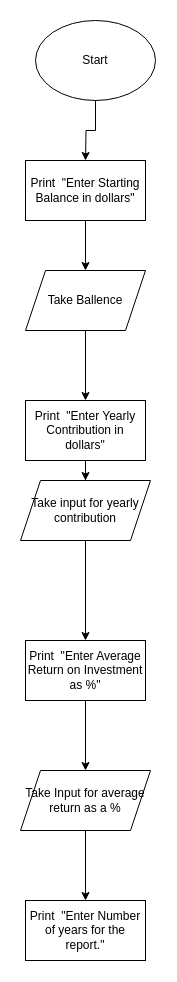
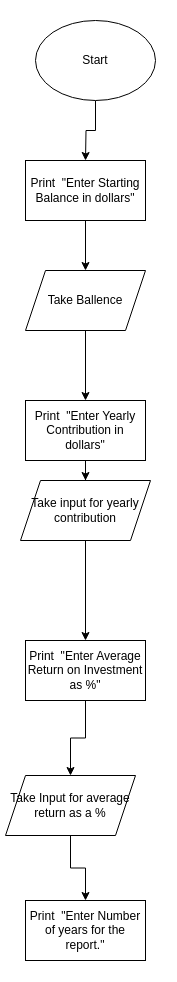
  <mxCell id="0" />
  <mxCell id="1" parent="0" />
  <mxCell id="2" style="edgeStyle=orthogonalEdgeStyle;rounded=0;orthogonalLoop=1;jettySize=auto;html=1;" parent="1" source="3" edge="1"><mxGeometry relative="1" as="geometry"><mxPoint x="85" y="160" as="targetPoint" /></mxGeometry></mxCell>
  <mxCell id="3" value="Start" style="ellipse;whiteSpace=wrap;html=1;" parent="1" vertex="1"><mxGeometry x="35" y="20" width="120" height="80" as="geometry" /></mxCell>
  <mxCell id="4" style="edgeStyle=orthogonalEdgeStyle;rounded=0;orthogonalLoop=1;jettySize=auto;html=1;exitX=0.5;exitY=1;exitDx=0;exitDy=0;entryX=0.5;entryY=0;entryDx=0;entryDy=0;" edge="1" parent="1" source="5" target="7"><mxGeometry relative="1" as="geometry" /></mxCell>
  <mxCell id="5" value="Print&amp;nbsp; &quot;Enter Starting Balance in dollars&quot;" style="rounded=0;whiteSpace=wrap;html=1;" parent="1" vertex="1"><mxGeometry x="25" y="160" width="120" height="60" as="geometry" /></mxCell>
  <mxCell id="6" style="edgeStyle=orthogonalEdgeStyle;rounded=0;orthogonalLoop=1;jettySize=auto;html=1;exitX=0.5;exitY=1;exitDx=0;exitDy=0;entryX=0.5;entryY=0;entryDx=0;entryDy=0;" edge="1" parent="1" source="7" target="9"><mxGeometry relative="1" as="geometry" /></mxCell>
  <mxCell id="7" value="Take Ballence" style="shape=parallelogram;perimeter=parallelogramPerimeter;whiteSpace=wrap;html=1;fixedSize=1;" parent="1" vertex="1"><mxGeometry x="25" y="270" width="120" height="60" as="geometry" /></mxCell>
  <mxCell id="8" style="edgeStyle=orthogonalEdgeStyle;rounded=0;orthogonalLoop=1;jettySize=auto;html=1;entryX=0.5;entryY=0;entryDx=0;entryDy=0;" edge="1" parent="1" source="9" target="11"><mxGeometry relative="1" as="geometry" /></mxCell>
  <mxCell id="9" value="Print&amp;nbsp; &quot;Enter Yearly Contribution in dollars&quot;" style="rounded=0;whiteSpace=wrap;html=1;" vertex="1" parent="1"><mxGeometry x="25" y="400" width="120" height="60" as="geometry" /></mxCell>
  <mxCell id="10" style="edgeStyle=orthogonalEdgeStyle;rounded=0;orthogonalLoop=1;jettySize=auto;html=1;entryX=0.5;entryY=0;entryDx=0;entryDy=0;" edge="1" parent="1" source="11" target="13"><mxGeometry relative="1" as="geometry" /></mxCell>
  <mxCell id="11" value="Take input for yearly contribution" style="shape=parallelogram;perimeter=parallelogramPerimeter;whiteSpace=wrap;html=1;fixedSize=1;" vertex="1" parent="1"><mxGeometry x="20" y="480" width="130" height="60" as="geometry" /></mxCell>
  <mxCell id="12" style="edgeStyle=orthogonalEdgeStyle;rounded=0;orthogonalLoop=1;jettySize=auto;html=1;entryX=0.5;entryY=0;entryDx=0;entryDy=0;" edge="1" parent="1" source="13" target="15"><mxGeometry relative="1" as="geometry" /></mxCell>
  <mxCell id="13" value="Print&amp;nbsp; &quot;Enter Average Return on Investment as %&quot;" style="rounded=0;whiteSpace=wrap;html=1;" vertex="1" parent="1"><mxGeometry x="25" y="640" width="120" height="60" as="geometry" /></mxCell>
  <mxCell id="14" style="edgeStyle=orthogonalEdgeStyle;rounded=0;orthogonalLoop=1;jettySize=auto;html=1;exitX=0.5;exitY=1;exitDx=0;exitDy=0;" edge="1" parent="1" source="15" target="16"><mxGeometry relative="1" as="geometry" /></mxCell>
- <mxCell id="15" value="Take Input for average return as a %" style="shape=parallelogram;perimeter=parallelogramPerimeter;whiteSpace=wrap;html=1;fixedSize=1;" vertex="1" parent="1"><mxGeometry x="20" y="770" width="130" height="60" as="geometry" /></mxCell>
+ <mxCell id="15" value="Take Input for average return as a %" style="shape=parallelogram;perimeter=parallelogramPerimeter;whiteSpace=wrap;html=1;fixedSize=1;" vertex="1" parent="1"><mxGeometry x="5" y="775" width="130" height="60" as="geometry" /></mxCell>
  <mxCell id="16" value="Print&amp;nbsp; &quot;Enter Number of years for the report.&quot;" style="rounded=0;whiteSpace=wrap;html=1;" vertex="1" parent="1"><mxGeometry x="25" y="900" width="120" height="60" as="geometry" /></mxCell>
